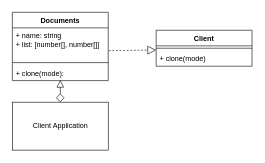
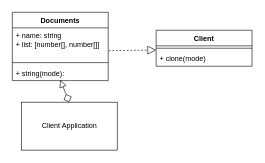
  <mxCell id="0" />
  <mxCell id="1" parent="0" />
- <mxCell id="2" value="Client Application" style="html=1;" vertex="1" parent="1"><mxGeometry x="20" y="170" width="160" height="80" as="geometry" /></mxCell>
+ <mxCell id="2" value="Client Application" style="html=1;" vertex="1" parent="1"><mxGeometry x="35" y="170" width="160" height="80" as="geometry" /></mxCell>
  <mxCell id="3" value="Documents" style="swimlane;fontStyle=1;align=center;verticalAlign=top;childLayout=stackLayout;horizontal=1;startSize=26;horizontalStack=0;resizeParent=1;resizeParentMax=0;resizeLast=0;collapsible=1;marginBottom=0;" vertex="1" parent="1"><mxGeometry x="20" y="20" width="160" height="114" as="geometry" /></mxCell>
  <mxCell id="4" value="+ name: string&#10;+ list: [number[], number[]]" style="text;strokeColor=none;fillColor=none;align=left;verticalAlign=top;spacingLeft=4;spacingRight=4;overflow=hidden;rotatable=0;points=[[0,0.5],[1,0.5]];portConstraint=eastwest;" vertex="1" parent="3"><mxGeometry y="26" width="160" height="54" as="geometry" /></mxCell>
  <mxCell id="5" value="" style="line;strokeWidth=1;fillColor=none;align=left;verticalAlign=middle;spacingTop=-1;spacingLeft=3;spacingRight=3;rotatable=0;labelPosition=right;points=[];portConstraint=eastwest;" vertex="1" parent="3"><mxGeometry y="80" width="160" height="8" as="geometry" /></mxCell>
- <mxCell id="6" value="+ clone(mode):" style="text;strokeColor=none;fillColor=none;align=left;verticalAlign=top;spacingLeft=4;spacingRight=4;overflow=hidden;rotatable=0;points=[[0,0.5],[1,0.5]];portConstraint=eastwest;" vertex="1" parent="3"><mxGeometry y="88" width="160" height="26" as="geometry" /></mxCell>
+ <mxCell id="6" value="+ string(mode):" style="text;strokeColor=none;fillColor=none;align=left;verticalAlign=top;spacingLeft=4;spacingRight=4;overflow=hidden;rotatable=0;points=[[0,0.5],[1,0.5]];portConstraint=eastwest;" vertex="1" parent="3"><mxGeometry y="88" width="160" height="26" as="geometry" /></mxCell>
  <mxCell id="7" value="Client" style="swimlane;fontStyle=1;align=center;verticalAlign=top;childLayout=stackLayout;horizontal=1;startSize=26;horizontalStack=0;resizeParent=1;resizeParentMax=0;resizeLast=0;collapsible=1;marginBottom=0;" vertex="1" parent="1"><mxGeometry x="260" y="50" width="160" height="60" as="geometry" /></mxCell>
  <mxCell id="8" value="" style="line;strokeWidth=1;fillColor=none;align=left;verticalAlign=middle;spacingTop=-1;spacingLeft=3;spacingRight=3;rotatable=0;labelPosition=right;points=[];portConstraint=eastwest;" vertex="1" parent="7"><mxGeometry y="26" width="160" height="8" as="geometry" /></mxCell>
  <mxCell id="9" value="+ clone(mode)" style="text;strokeColor=none;fillColor=none;align=left;verticalAlign=top;spacingLeft=4;spacingRight=4;overflow=hidden;rotatable=0;points=[[0,0.5],[1,0.5]];portConstraint=eastwest;" vertex="1" parent="7"><mxGeometry y="34" width="160" height="26" as="geometry" /></mxCell>
  <mxCell id="10" value="" style="html=1;verticalAlign=bottom;endArrow=block;exitX=0.5;exitY=0;exitDx=0;exitDy=0;entryX=0.5;entryY=0.962;entryDx=0;entryDy=0;entryPerimeter=0;startArrow=diamond;startFill=0;startSize=12;endFill=0;endSize=10;" edge="1" parent="1" source="2" target="6"><mxGeometry width="80" relative="1" as="geometry"><mxPoint x="350" y="200" as="sourcePoint" /><mxPoint x="430" y="200" as="targetPoint" /></mxGeometry></mxCell>
  <mxCell id="11" value="" style="html=1;verticalAlign=bottom;endArrow=block;exitX=1.006;exitY=0.704;exitDx=0;exitDy=0;startArrow=none;startFill=0;startSize=10;endFill=0;endSize=12;exitPerimeter=0;dashed=1;" edge="1" parent="1" source="4"><mxGeometry width="80" relative="1" as="geometry"><mxPoint x="110" y="180" as="sourcePoint" /><mxPoint x="260" y="83" as="targetPoint" /></mxGeometry></mxCell>
